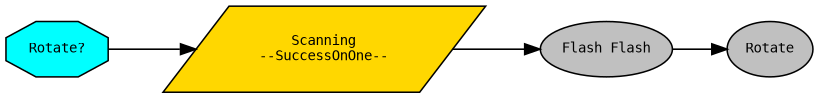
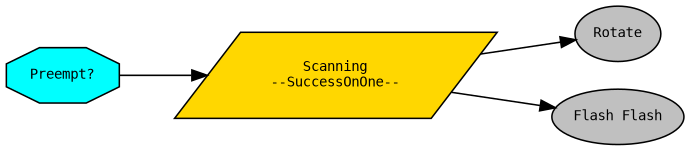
  digraph {
    fontname="DejaVu Sans Mono"
    rankdir=LR
    node [fillcolor=gray fontcolor=black fontname="DejaVu Sans Mono" fontsize=9 shape=ellipse style=filled]
    edge [fontname="DejaVu Sans Mono"]
-   n1 [fillcolor=cyan label="Rotate?" shape=octagon]
+   n1 [fillcolor=cyan label="Preempt?" shape=octagon]
    n2 [fillcolor=gold label="Scanning\n--SuccessOnOne--" shape=parallelogram]
    n3 [label=Rotate]
    n4 [label="Flash Flash"]
    n1 -> n2
-   n4 -> n3
+   n2 -> n3
    n2 -> n4
  }
